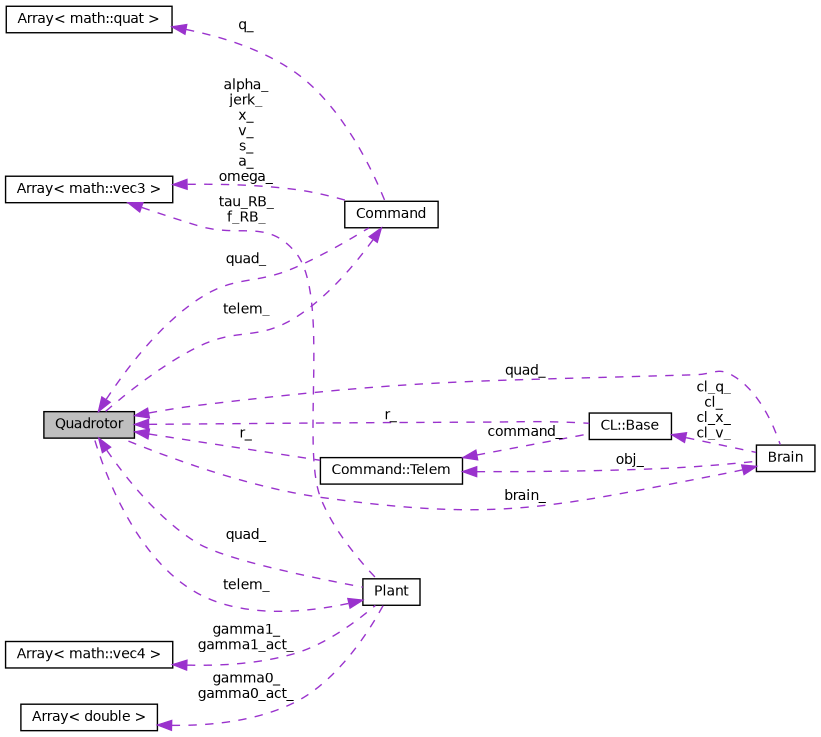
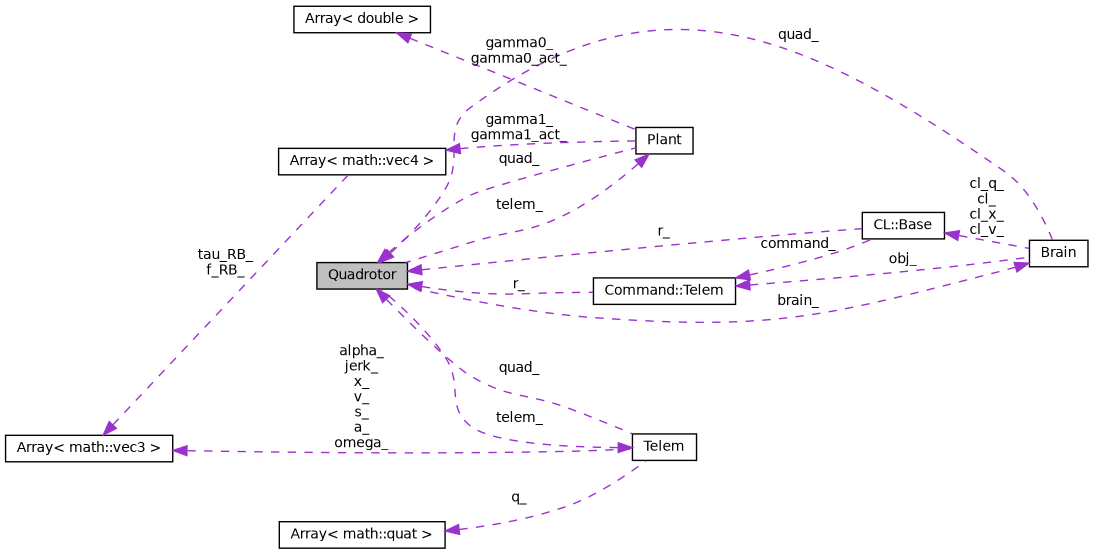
  digraph {
    rankdir=LR
    node [color=black fillcolor=white fontname=Helvetica fontsize=10 shape=record style=filled]
    edge [color=darkorchid3 dir=back fontname=Helvetica fontsize=10 labelfontname=Helvetica labelfontsize=10 style=dashed]
    n1 [fillcolor=grey75 fontcolor=black height=0.2 label=Quadrotor width=0.4]
    n2 [height=0.2 label=Brain width=0.4]
    n3 [height=0.2 label="CL::Base" width=0.4]
    n4 [height=0.2 label="Command::Telem" width=0.4]
    n5 [height=0.2 label=Plant width=0.4]
-   n6 [height=0.2 label=Command width=0.4]
+   n6 [height=0.2 label=Telem width=0.4]
    n7 [height=0.2 label="Array\< math::vec4 \>" width=0.4]
    n8 [height=0.2 label="Array\< math::vec3 \>" width=0.4]
    n9 [height=0.2 label="Array\< double \>" width=0.4]
    n10 [height=0.2 label="Array\< math::quat \>" width=0.4]
    n1 -> n2 [label=quad_]
    n1 -> n3 [label=r_]
    n1 -> n4 [label=r_]
    n1 -> n5 [label=quad_]
    n1 -> n6 [label=quad_]
    n2 -> n1 [label=brain_]
    n3 -> n2 [label="cl_q_\ncl_\ncl_x_\ncl_v_"]
    n4 -> n2 [label=obj_]
    n4 -> n3 [label=command_]
    n5 -> n1 [label=telem_]
    n6 -> n1 [label=telem_]
    n7 -> n5 [label="gamma1_\ngamma1_act_"]
-   n8 -> n5 [label="tau_RB_\nf_RB_"]
+   n8 -> n7 [label="tau_RB_\nf_RB_"]
    n8 -> n6 [label="alpha_\njerk_\nx_\nv_\ns_\na_\nomega_"]
    n9 -> n5 [label="gamma0_\ngamma0_act_"]
    n10 -> n6 [label=q_]
  }
